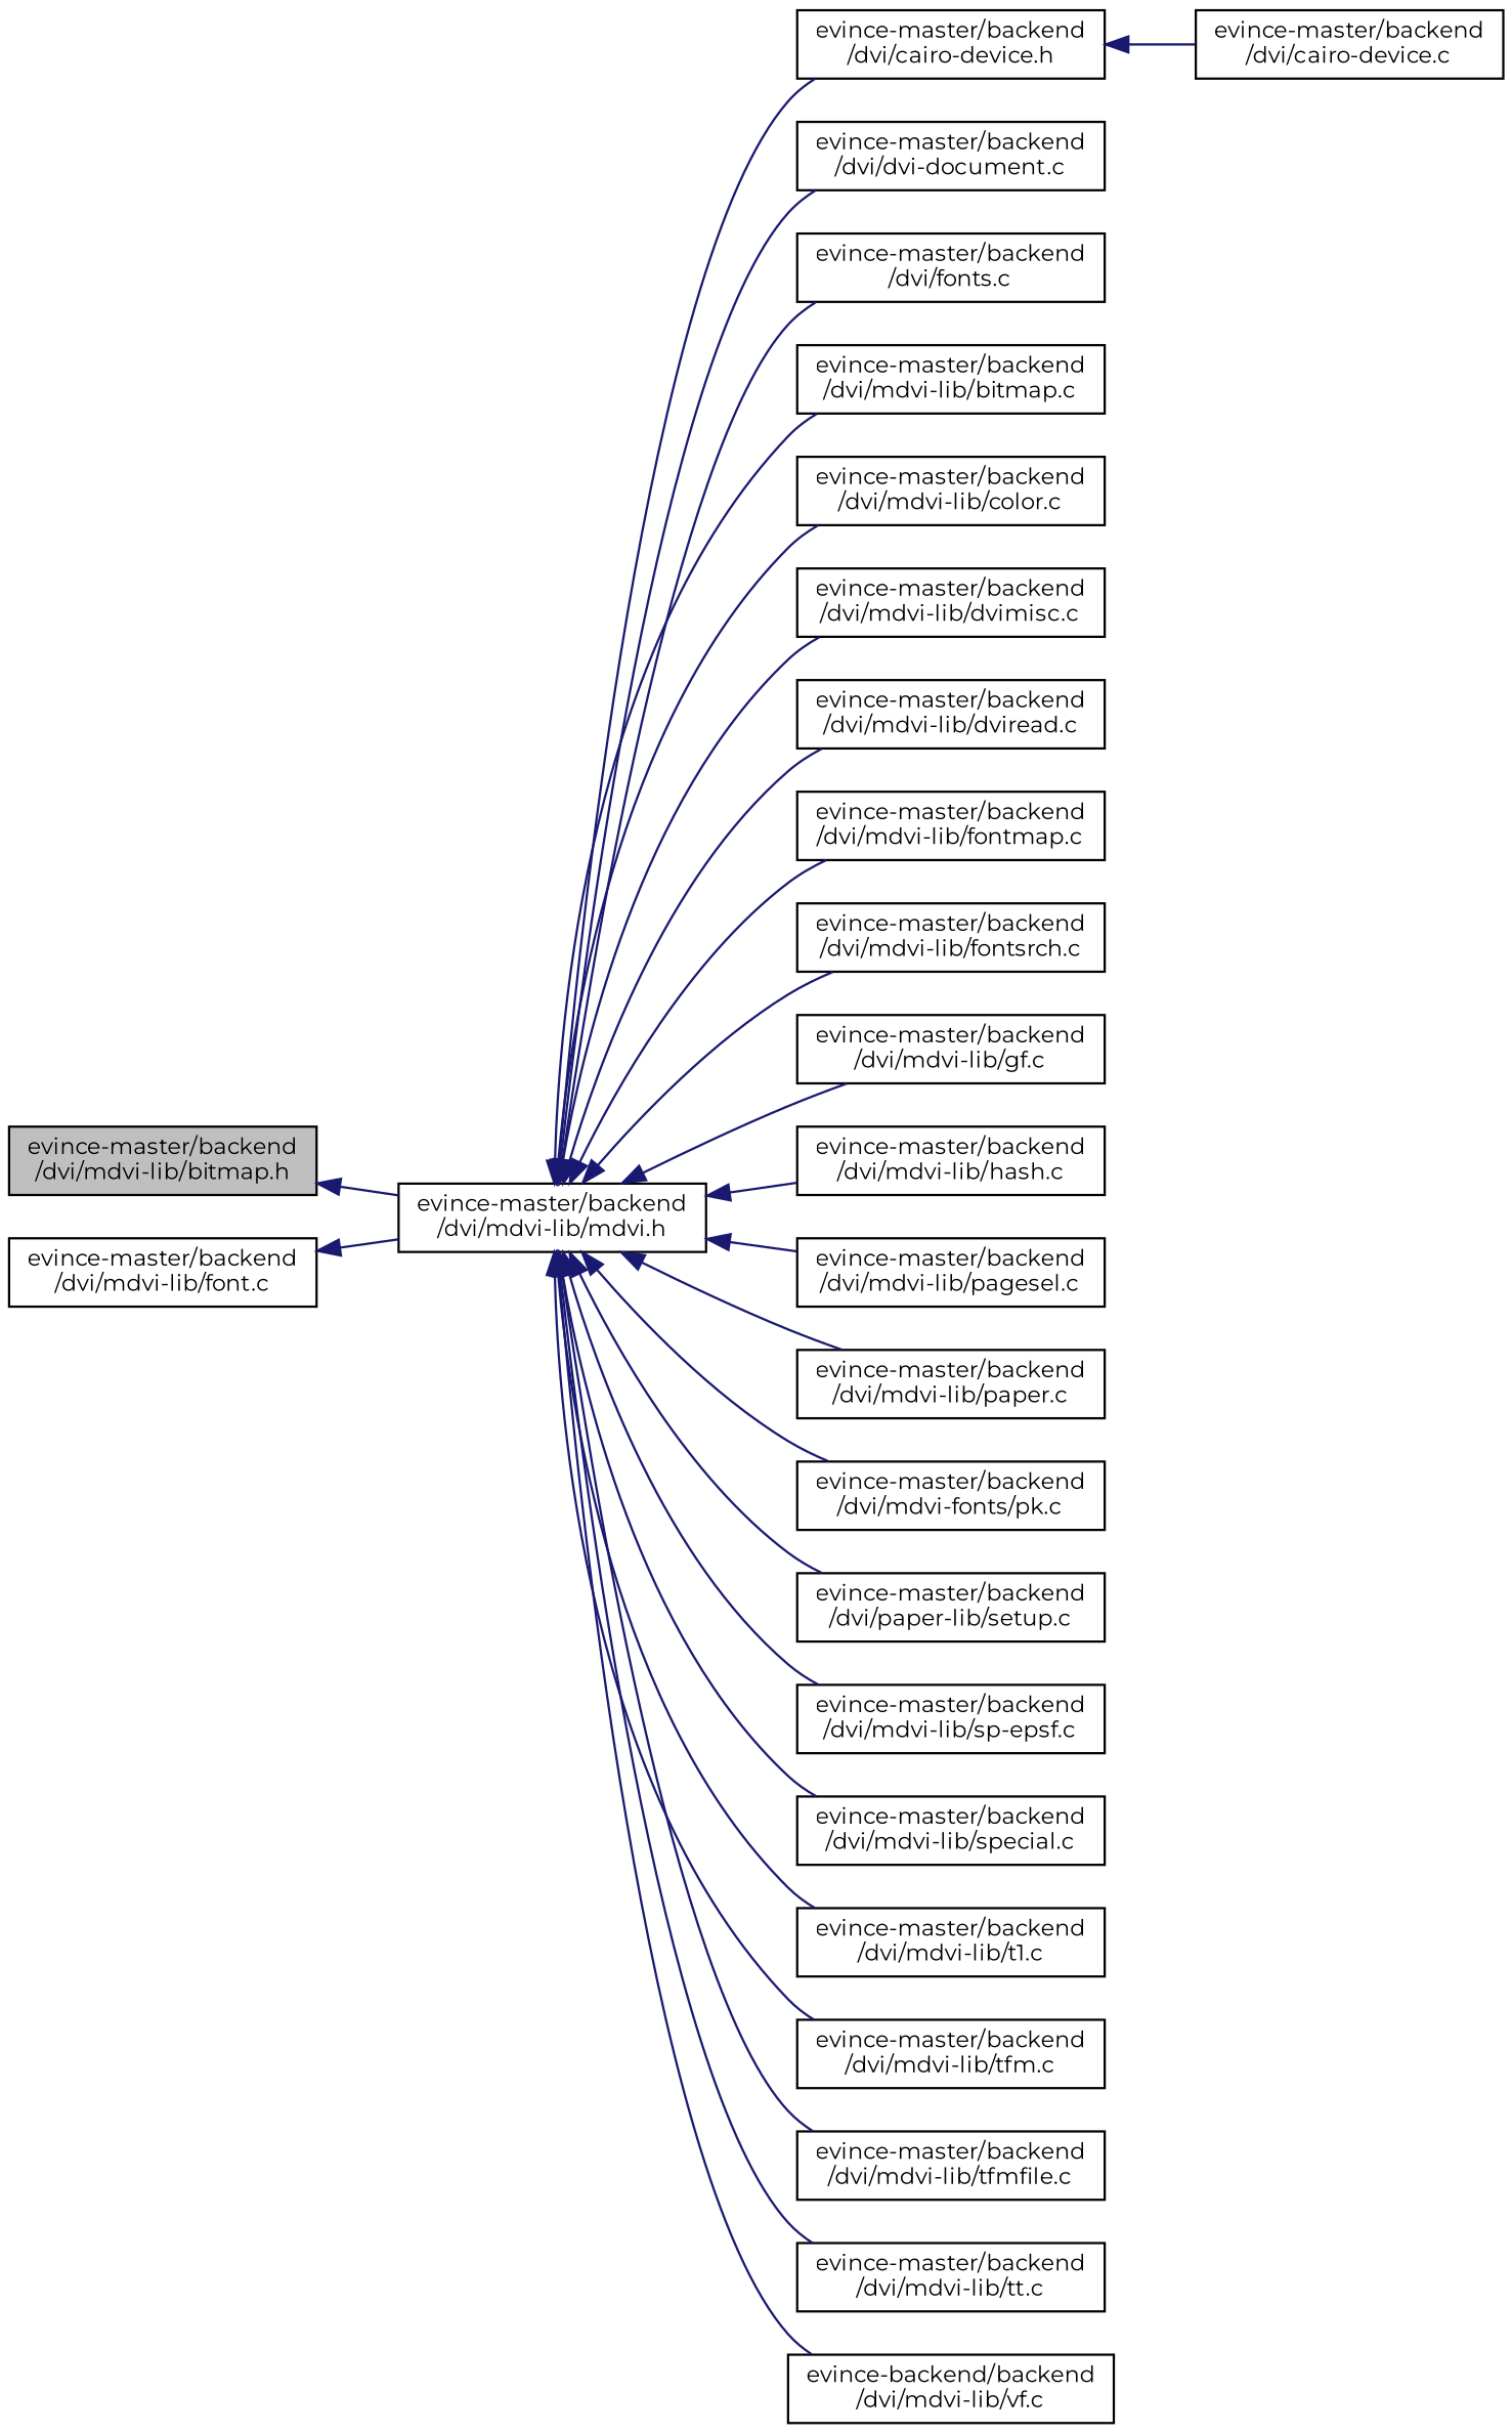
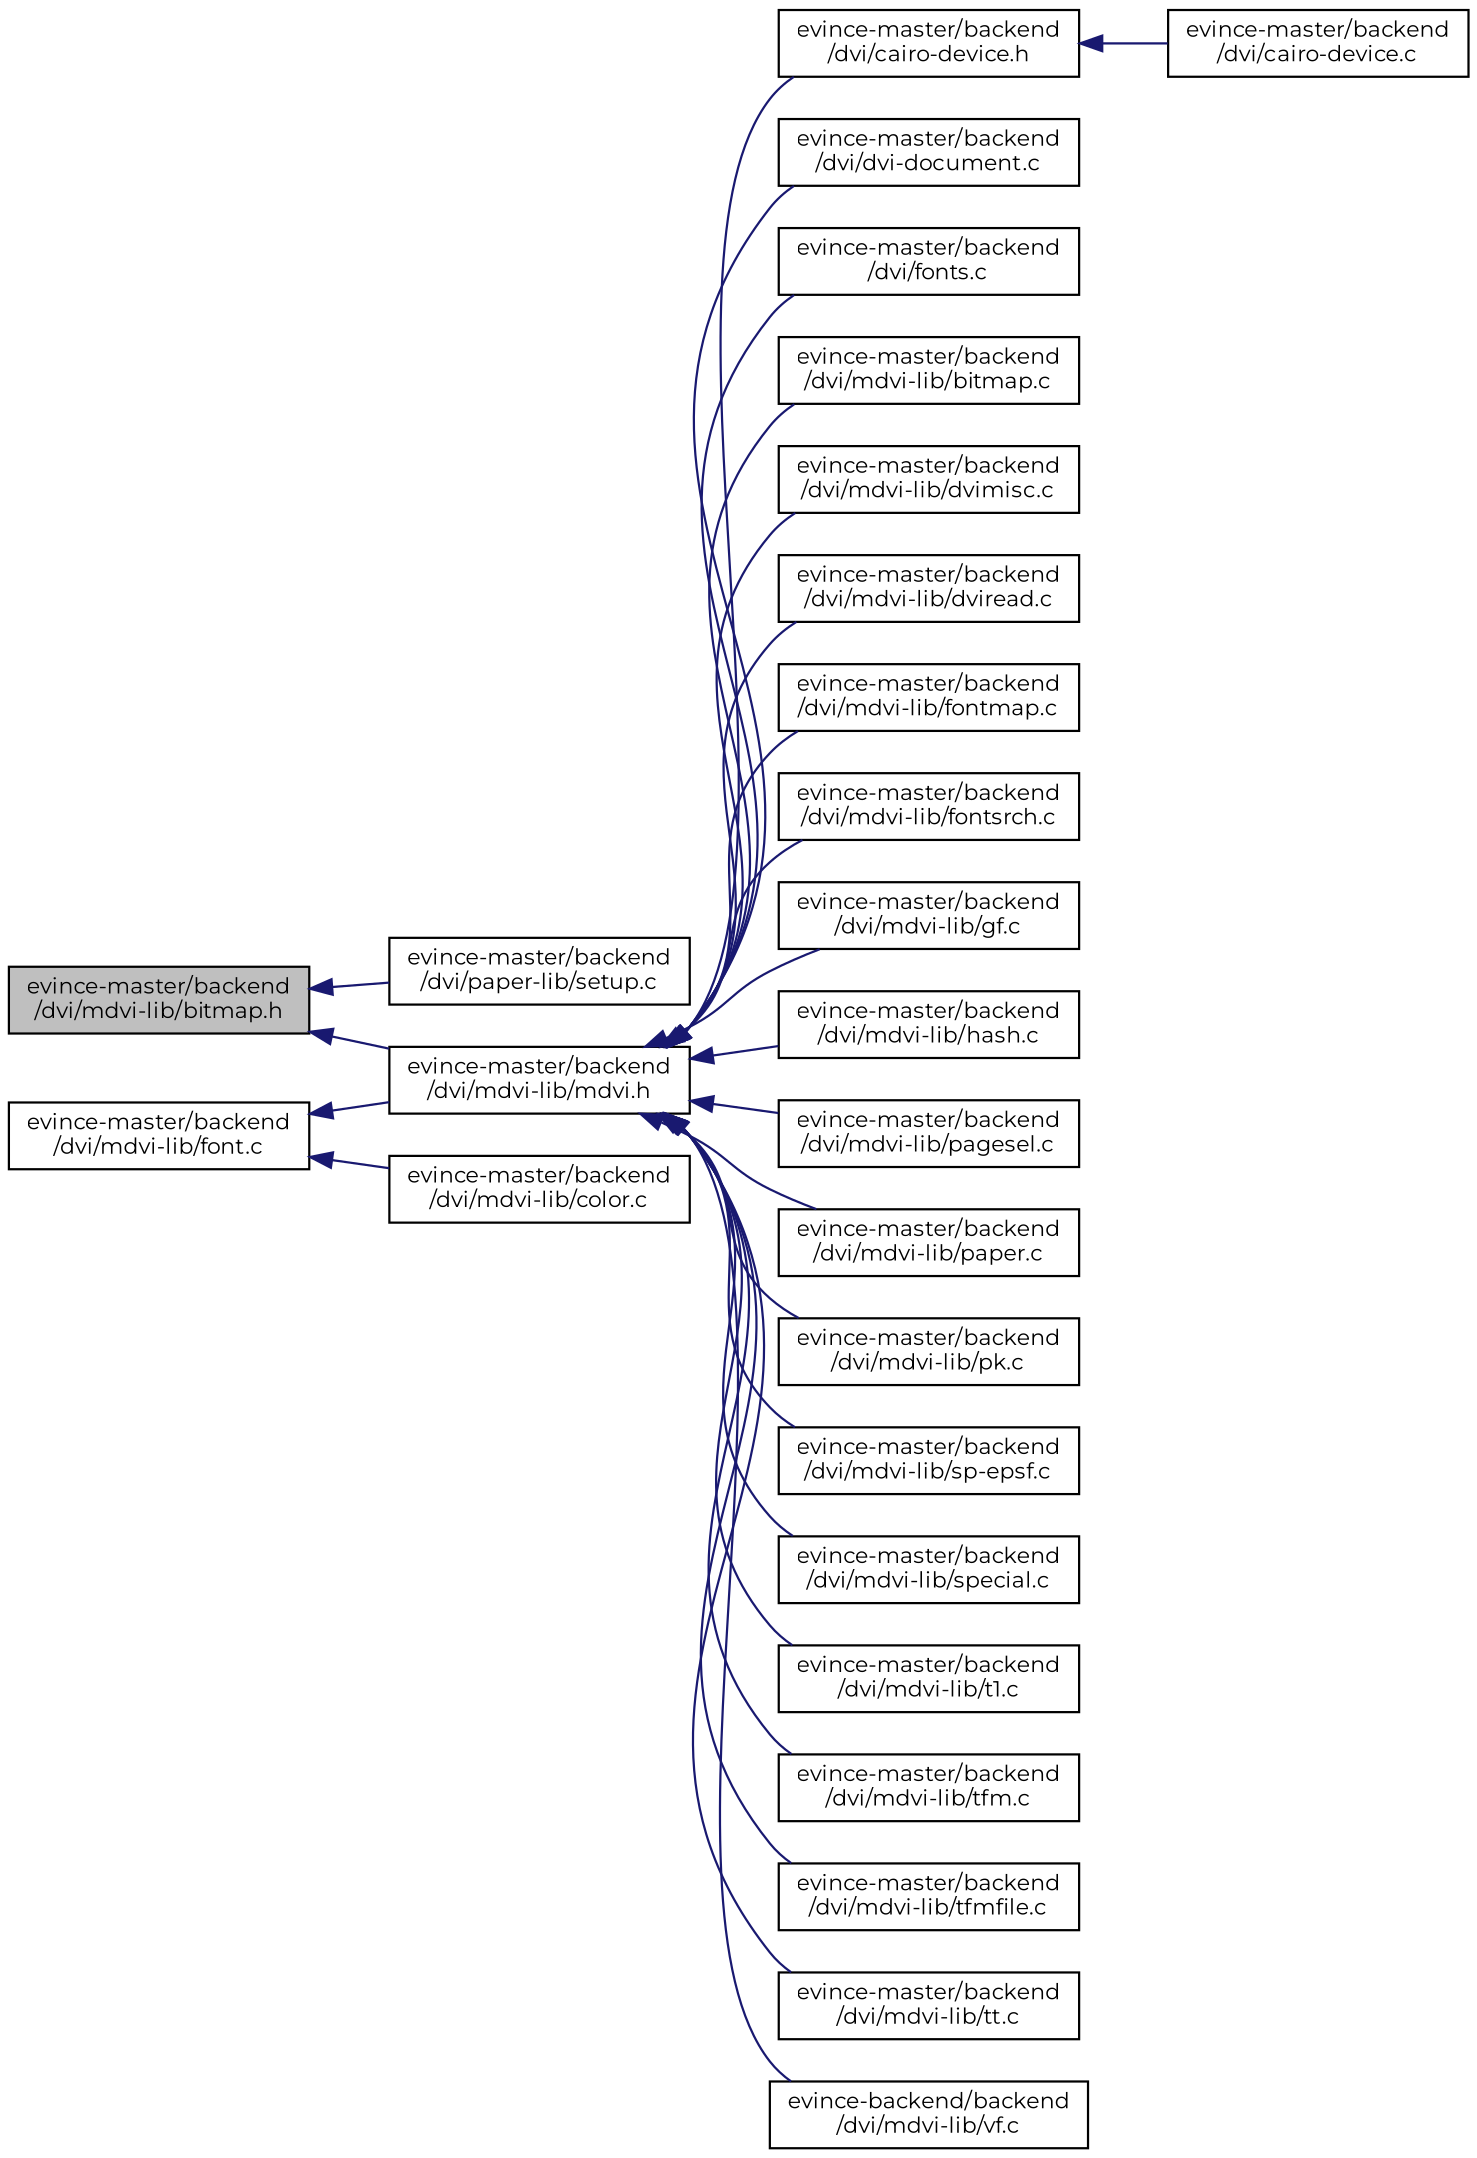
  digraph {
    fontname=Montserrat
    rankdir=LR
    node [color=black fillcolor=white fontname=Montserrat fontsize=10 shape=record style=filled]
    edge [color=midnightblue dir=back fontname=Montserrat fontsize=10 labelfontname=Helvetica labelfontsize=10 style=solid]
    n1 [fillcolor=grey75 fontcolor=black height=0.2 label="evince-master/backend\l/dvi/mdvi-lib/bitmap.h" width=0.4]
    n2 [height=0.2 label="evince-master/backend\l/dvi/mdvi-lib/mdvi.h" width=0.4]
    n3 [height=0.2 label="evince-master/backend\l/dvi/cairo-device.h" width=0.4]
    n4 [height=0.2 label="evince-master/backend\l/dvi/dvi-document.c" width=0.4]
    n5 [height=0.2 label="evince-master/backend\l/dvi/fonts.c" width=0.4]
    n6 [height=0.2 label="evince-master/backend\l/dvi/mdvi-lib/bitmap.c" width=0.4]
    n7 [height=0.2 label="evince-master/backend\l/dvi/mdvi-lib/color.c" width=0.4]
    n8 [height=0.2 label="evince-master/backend\l/dvi/mdvi-lib/dvimisc.c" width=0.4]
    n9 [height=0.2 label="evince-master/backend\l/dvi/mdvi-lib/dviread.c" width=0.4]
    n10 [height=0.2 label="evince-master/backend\l/dvi/mdvi-lib/fontmap.c" width=0.4]
    n11 [height=0.2 label="evince-master/backend\l/dvi/mdvi-lib/fontsrch.c" width=0.4]
    n12 [height=0.2 label="evince-master/backend\l/dvi/mdvi-lib/gf.c" width=0.4]
    n13 [height=0.2 label="evince-master/backend\l/dvi/mdvi-lib/hash.c" width=0.4]
    n14 [height=0.2 label="evince-master/backend\l/dvi/mdvi-lib/pagesel.c" width=0.4]
    n15 [height=0.2 label="evince-master/backend\l/dvi/mdvi-lib/paper.c" width=0.4]
-   n16 [height=0.2 label="evince-master/backend\l/dvi/mdvi-fonts/pk.c" width=0.4]
+   n16 [height=0.2 label="evince-master/backend\l/dvi/mdvi-lib/pk.c" width=0.4]
    n17 [height=0.2 label="evince-master/backend\l/dvi/paper-lib/setup.c" width=0.4]
    n18 [height=0.2 label="evince-master/backend\l/dvi/mdvi-lib/sp-epsf.c" width=0.4]
    n19 [height=0.2 label="evince-master/backend\l/dvi/mdvi-lib/special.c" width=0.4]
    n20 [height=0.2 label="evince-master/backend\l/dvi/mdvi-lib/t1.c" width=0.4]
    n21 [height=0.2 label="evince-master/backend\l/dvi/mdvi-lib/tfm.c" width=0.4]
    n22 [height=0.2 label="evince-master/backend\l/dvi/mdvi-lib/tfmfile.c" width=0.4]
    n23 [height=0.2 label="evince-master/backend\l/dvi/mdvi-lib/tt.c" width=0.4]
    n24 [height=0.2 label="evince-backend/backend\l/dvi/mdvi-lib/vf.c" width=0.4]
    n25 [height=0.2 label="evince-master/backend\l/dvi/cairo-device.c" width=0.4]
    n26 [height=0.2 label="evince-master/backend\l/dvi/mdvi-lib/font.c" width=0.4]
    n1 -> n2
    n2 -> n3
    n2 -> n4
    n2 -> n5
    n2 -> n6
-   n2 -> n7
+   n26 -> n7
    n2 -> n8
    n2 -> n9
    n2 -> n10
    n2 -> n11
    n2 -> n12
    n2 -> n13
    n2 -> n14
    n2 -> n15
    n2 -> n16
-   n2 -> n17
+   n1 -> n17
    n2 -> n18
    n2 -> n19
    n2 -> n20
    n2 -> n21
    n2 -> n22
    n2 -> n23
    n2 -> n24
    n3 -> n25
    n26 -> n2
  }
